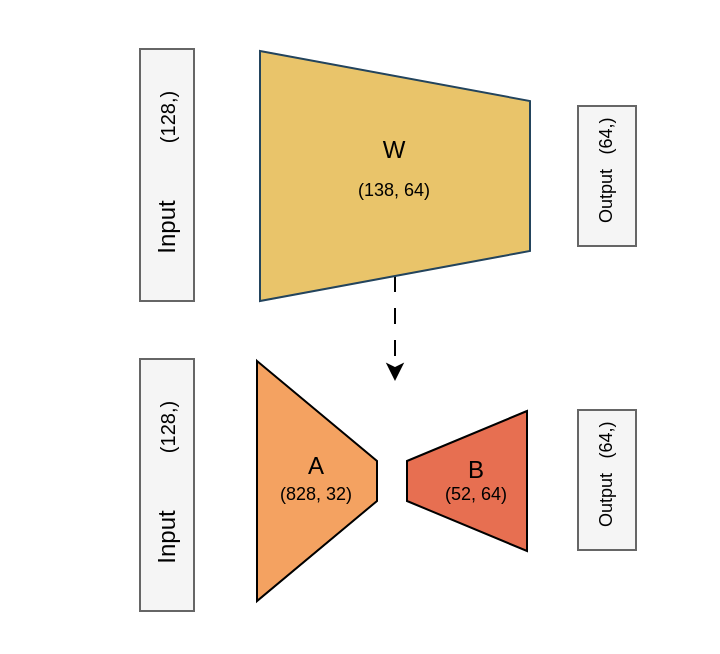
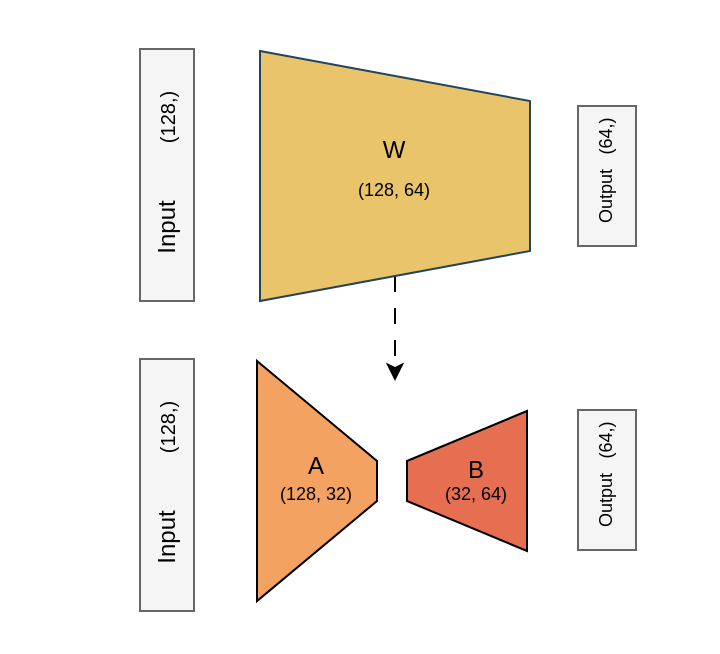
  <mxCell id="0" />
  <mxCell id="1" parent="0" />
  <mxCell id="2" value="" style="shape=trapezoid;perimeter=trapezoidPerimeter;whiteSpace=wrap;html=1;fixedSize=1;rotation=90;size=50;fillColor=#F4A261;" vertex="1" parent="1"><mxGeometry x="98" y="210" width="120" height="60" as="geometry" /></mxCell>
  <mxCell id="3" value="" style="shape=trapezoid;perimeter=trapezoidPerimeter;whiteSpace=wrap;html=1;fixedSize=1;rotation=90;size=25;flipV=1;fillColor=#E76F51;" vertex="1" parent="1"><mxGeometry x="198" y="210" width="70" height="60" as="geometry" /></mxCell>
  <mxCell id="4" style="edgeStyle=orthogonalEdgeStyle;rounded=0;orthogonalLoop=1;jettySize=auto;html=1;dashed=1;dashPattern=8 8;" edge="1" parent="1" source="5"><mxGeometry relative="1" as="geometry"><mxPoint x="197" y="190" as="targetPoint" /></mxGeometry></mxCell>
  <mxCell id="5" value="" style="shape=trapezoid;perimeter=trapezoidPerimeter;whiteSpace=wrap;html=1;fixedSize=1;rotation=90;size=25;flipV=0;fillColor=#e9c46a;strokeColor=#23445d;" vertex="1" parent="1"><mxGeometry x="134.5" y="20" width="125" height="135" as="geometry" /></mxCell>
  <mxCell id="6" value="" style="group" vertex="1" connectable="0" parent="1"><mxGeometry x="167" y="60" width="60" height="50" as="geometry" /></mxCell>
  <mxCell id="7" value="&lt;div&gt;W&lt;/div&gt;" style="text;html=1;align=center;verticalAlign=middle;whiteSpace=wrap;rounded=0;" vertex="1" parent="6"><mxGeometry width="60" height="30" as="geometry" /></mxCell>
- <mxCell id="8" value="(138, 64)" style="text;html=1;align=center;verticalAlign=middle;whiteSpace=wrap;rounded=0;fontSize=9;" vertex="1" parent="6"><mxGeometry y="20" width="60" height="30" as="geometry" /></mxCell>
+ <mxCell id="8" value="(128, 64)" style="text;html=1;align=center;verticalAlign=middle;whiteSpace=wrap;rounded=0;fontSize=9;" vertex="1" parent="6"><mxGeometry y="20" width="60" height="30" as="geometry" /></mxCell>
  <mxCell id="9" value="B" style="text;html=1;align=center;verticalAlign=middle;whiteSpace=wrap;rounded=0;" vertex="1" parent="1"><mxGeometry x="208" y="220" width="60" height="30" as="geometry" /></mxCell>
- <mxCell id="10" value="(52, 64)" style="text;html=1;align=center;verticalAlign=middle;whiteSpace=wrap;rounded=0;fontSize=9;" vertex="1" parent="1"><mxGeometry x="208" y="232" width="60" height="30" as="geometry" /></mxCell>
+ <mxCell id="10" value="(32, 64)" style="text;html=1;align=center;verticalAlign=middle;whiteSpace=wrap;rounded=0;fontSize=9;" vertex="1" parent="1"><mxGeometry x="208" y="232" width="60" height="30" as="geometry" /></mxCell>
  <mxCell id="11" value="A" style="text;html=1;align=center;verticalAlign=middle;whiteSpace=wrap;rounded=0;" vertex="1" parent="1"><mxGeometry x="128" y="218" width="60" height="30" as="geometry" /></mxCell>
- <mxCell id="12" value="(828, 32)" style="text;html=1;align=center;verticalAlign=middle;whiteSpace=wrap;rounded=0;fontSize=9;" vertex="1" parent="1"><mxGeometry x="128" y="232" width="60" height="30" as="geometry" /></mxCell>
+ <mxCell id="12" value="(128, 32)" style="text;html=1;align=center;verticalAlign=middle;whiteSpace=wrap;rounded=0;fontSize=9;" vertex="1" parent="1"><mxGeometry x="128" y="232" width="60" height="30" as="geometry" /></mxCell>
  <mxCell id="13" value="" style="group" vertex="1" connectable="0" parent="1"><mxGeometry x="68" y="179" width="30" height="126" as="geometry" /></mxCell>
  <mxCell id="14" value="" style="rounded=0;whiteSpace=wrap;html=1;rotation=90;fillColor=#f5f5f5;strokeColor=#666666;fontColor=#333333;" vertex="1" parent="13"><mxGeometry x="-48" y="49.5" width="126" height="27" as="geometry" /></mxCell>
  <mxCell id="15" value="Input" style="text;html=1;align=center;verticalAlign=middle;whiteSpace=wrap;rounded=0;rotation=-90;" vertex="1" parent="13"><mxGeometry x="-15" y="74.5" width="60" height="30" as="geometry" /></mxCell>
  <mxCell id="16" value="(128,)" style="text;html=1;align=center;verticalAlign=middle;whiteSpace=wrap;rounded=0;fontSize=10;rotation=-90;" vertex="1" parent="13"><mxGeometry x="-15" y="19.5" width="60" height="30" as="geometry" /></mxCell>
  <mxCell id="17" value="" style="group" vertex="1" connectable="0" parent="1"><mxGeometry x="68" y="24" width="30" height="126" as="geometry" /></mxCell>
  <mxCell id="18" value="" style="rounded=0;whiteSpace=wrap;html=1;rotation=90;fillColor=#f5f5f5;strokeColor=#666666;fontColor=#333333;" vertex="1" parent="17"><mxGeometry x="-48" y="49.5" width="126" height="27" as="geometry" /></mxCell>
  <mxCell id="19" value="Input" style="text;html=1;align=center;verticalAlign=middle;whiteSpace=wrap;rounded=0;rotation=-90;" vertex="1" parent="17"><mxGeometry x="-15" y="74.5" width="60" height="30" as="geometry" /></mxCell>
  <mxCell id="20" value="(128,)" style="text;html=1;align=center;verticalAlign=middle;whiteSpace=wrap;rounded=0;fontSize=10;rotation=-90;" vertex="1" parent="17"><mxGeometry x="-15" y="19.5" width="60" height="30" as="geometry" /></mxCell>
  <mxCell id="21" value="" style="group" vertex="1" connectable="0" parent="1"><mxGeometry x="288" y="38" width="30" height="90" as="geometry" /></mxCell>
  <mxCell id="22" value="" style="rounded=0;whiteSpace=wrap;html=1;rotation=90;fillColor=#f5f5f5;strokeColor=#666666;fontColor=#333333;" vertex="1" parent="21"><mxGeometry x="-20" y="35" width="70" height="29" as="geometry" /></mxCell>
  <mxCell id="23" value="Output" style="text;html=1;align=center;verticalAlign=middle;whiteSpace=wrap;rounded=0;rotation=-90;fontSize=9;" vertex="1" parent="21"><mxGeometry x="-15" y="45" width="60" height="30" as="geometry" /></mxCell>
  <mxCell id="24" value="(64,)" style="text;html=1;align=center;verticalAlign=middle;whiteSpace=wrap;rounded=0;fontSize=9;rotation=-90;" vertex="1" parent="21"><mxGeometry x="-15" y="15" width="60" height="30" as="geometry" /></mxCell>
  <mxCell id="25" value="" style="group" vertex="1" connectable="0" parent="1"><mxGeometry x="288" y="190" width="30" height="90" as="geometry" /></mxCell>
  <mxCell id="26" value="" style="rounded=0;whiteSpace=wrap;html=1;rotation=90;fillColor=#f5f5f5;strokeColor=#666666;fontColor=#333333;" vertex="1" parent="25"><mxGeometry x="-20" y="35" width="70" height="29" as="geometry" /></mxCell>
  <mxCell id="27" value="Output" style="text;html=1;align=center;verticalAlign=middle;whiteSpace=wrap;rounded=0;rotation=-90;fontSize=9;" vertex="1" parent="25"><mxGeometry x="-15" y="45" width="60" height="30" as="geometry" /></mxCell>
  <mxCell id="28" value="(64,)" style="text;html=1;align=center;verticalAlign=middle;whiteSpace=wrap;rounded=0;fontSize=9;rotation=-90;" vertex="1" parent="25"><mxGeometry x="-15" y="15" width="60" height="30" as="geometry" /></mxCell>
